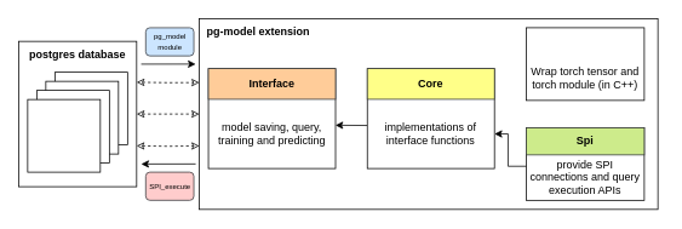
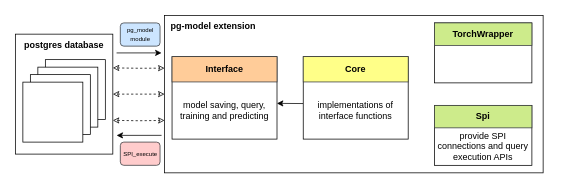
  <mxCell id="0" />
  <mxCell id="1" parent="0" />
  <mxCell id="2" value="" style="group" vertex="1" connectable="0" parent="1"><mxGeometry x="20" y="20" width="709" height="210" as="geometry" /></mxCell>
  <mxCell id="3" style="edgeStyle=orthogonalEdgeStyle;rounded=0;orthogonalLoop=1;jettySize=auto;html=1;exitX=1;exitY=0.5;exitDx=0;exitDy=0;entryX=0;entryY=0.5;entryDx=0;entryDy=0;startArrow=classic;startFill=0;dashed=1;endArrow=classic;endFill=0;" parent="2" source="4" target="20" edge="1"><mxGeometry relative="1" as="geometry" /></mxCell>
  <mxCell id="4" value="" style="rounded=0;whiteSpace=wrap;html=1;" parent="2" vertex="1"><mxGeometry y="25" width="130" height="160" as="geometry" /></mxCell>
  <mxCell id="5" value="&lt;b&gt;postgres database&lt;/b&gt;" style="text;html=1;align=center;verticalAlign=middle;whiteSpace=wrap;rounded=0;" parent="2" vertex="1"><mxGeometry y="25" width="130" height="30" as="geometry" /></mxCell>
  <mxCell id="6" style="edgeStyle=orthogonalEdgeStyle;rounded=0;orthogonalLoop=1;jettySize=auto;html=1;exitX=1;exitY=0.5;exitDx=0;exitDy=0;entryX=0;entryY=0.667;entryDx=0;entryDy=0;startArrow=classic;startFill=0;dashed=1;endArrow=classic;endFill=0;entryPerimeter=0;" parent="2" target="20" edge="1"><mxGeometry relative="1" as="geometry"><mxPoint x="130" y="140" as="sourcePoint" /><mxPoint x="190" y="140" as="targetPoint" /></mxGeometry></mxCell>
  <mxCell id="7" style="edgeStyle=orthogonalEdgeStyle;rounded=0;orthogonalLoop=1;jettySize=auto;html=1;exitX=1;exitY=0.5;exitDx=0;exitDy=0;entryX=0;entryY=0.335;entryDx=0;entryDy=0;startArrow=classic;startFill=0;dashed=1;endArrow=classic;endFill=0;entryPerimeter=0;" parent="2" target="20" edge="1"><mxGeometry relative="1" as="geometry"><mxPoint x="130" y="70" as="sourcePoint" /><mxPoint x="190" y="70" as="targetPoint" /></mxGeometry></mxCell>
  <mxCell id="8" value="" style="endArrow=classic;html=1;rounded=0;entryX=1;entryY=0.844;entryDx=0;entryDy=0;entryPerimeter=0;" parent="2" edge="1"><mxGeometry width="50" height="50" relative="1" as="geometry"><mxPoint x="195" y="160" as="sourcePoint" /><mxPoint x="135" y="160.04" as="targetPoint" /></mxGeometry></mxCell>
  <mxCell id="9" value="" style="rounded=1;whiteSpace=wrap;html=1;fillColor=#ffcccc;strokeColor=#36393d;" parent="2" vertex="1"><mxGeometry x="140" y="169" width="53" height="31" as="geometry" /></mxCell>
  <mxCell id="10" value="" style="endArrow=none;html=1;rounded=0;entryX=1;entryY=0.844;entryDx=0;entryDy=0;entryPerimeter=0;startArrow=classic;startFill=1;endFill=0;" parent="2" edge="1"><mxGeometry width="50" height="50" relative="1" as="geometry"><mxPoint x="195" y="50" as="sourcePoint" /><mxPoint x="135" y="50.04" as="targetPoint" /></mxGeometry></mxCell>
  <mxCell id="11" value="&lt;p style=&quot;line-height: 110%;&quot;&gt;&lt;br&gt;&lt;/p&gt;&lt;p&gt;&lt;/p&gt;" style="rounded=1;whiteSpace=wrap;html=1;fillColor=#cce5ff;strokeColor=#36393d;" parent="2" vertex="1"><mxGeometry x="140" y="10" width="53" height="31" as="geometry" /></mxCell>
  <mxCell id="12" value="&lt;p style=&quot;line-height: 100%;&quot;&gt;&lt;/p&gt;&lt;div&gt;&lt;span style=&quot;font-size: 8px;&quot;&gt;pg_model&lt;/span&gt;&lt;/div&gt;&lt;p&gt;&lt;/p&gt;" style="text;html=1;align=center;verticalAlign=middle;whiteSpace=wrap;rounded=0;" parent="2" vertex="1"><mxGeometry x="141.5" y="9" width="50" height="19.5" as="geometry" /></mxCell>
  <mxCell id="13" value="&lt;p style=&quot;line-height: 100%;&quot;&gt;&lt;/p&gt;&lt;div&gt;&lt;span style=&quot;font-size: 8px;&quot;&gt;module&lt;/span&gt;&lt;/div&gt;&lt;p&gt;&lt;/p&gt;" style="text;html=1;align=center;verticalAlign=middle;whiteSpace=wrap;rounded=0;" parent="2" vertex="1"><mxGeometry x="141.5" y="21.5" width="50" height="19.5" as="geometry" /></mxCell>
  <mxCell id="14" value="&lt;p style=&quot;line-height: 100%;&quot;&gt;&lt;/p&gt;&lt;div&gt;&lt;span style=&quot;font-size: 8px;&quot;&gt;SPI_execute&lt;/span&gt;&lt;/div&gt;&lt;p&gt;&lt;/p&gt;" style="text;html=1;align=center;verticalAlign=middle;whiteSpace=wrap;rounded=0;" parent="2" vertex="1"><mxGeometry x="141.5" y="173.75" width="50" height="19.5" as="geometry" /></mxCell>
  <mxCell id="15" value="" style="group" parent="2" vertex="1" connectable="0"><mxGeometry x="10" y="59" width="110" height="110" as="geometry" /></mxCell>
  <mxCell id="16" value="" style="whiteSpace=wrap;html=1;aspect=fixed;" parent="15" vertex="1"><mxGeometry x="30" width="80" height="80" as="geometry" /></mxCell>
  <mxCell id="17" value="" style="whiteSpace=wrap;html=1;aspect=fixed;" parent="15" vertex="1"><mxGeometry x="20" y="10" width="80" height="80" as="geometry" /></mxCell>
  <mxCell id="18" value="" style="whiteSpace=wrap;html=1;aspect=fixed;" parent="15" vertex="1"><mxGeometry x="10" y="20" width="80" height="80" as="geometry" /></mxCell>
  <mxCell id="19" value="" style="whiteSpace=wrap;html=1;aspect=fixed;" parent="15" vertex="1"><mxGeometry y="30" width="80" height="80" as="geometry" /></mxCell>
  <mxCell id="20" value="" style="rounded=0;whiteSpace=wrap;html=1;" parent="2" vertex="1"><mxGeometry x="199" width="505" height="210" as="geometry" /></mxCell>
  <mxCell id="21" value="&lt;b&gt;pg-model&amp;nbsp;&lt;span style=&quot;background-color: initial;&quot;&gt;extension&lt;/span&gt;&lt;/b&gt;" style="text;html=1;align=center;verticalAlign=middle;whiteSpace=wrap;rounded=0;" parent="2" vertex="1"><mxGeometry x="199" width="130" height="30" as="geometry" /></mxCell>
  <mxCell id="22" value="" style="rounded=0;whiteSpace=wrap;html=1;" parent="2" vertex="1"><mxGeometry x="559" y="10" width="130" height="80" as="geometry" /></mxCell>
- <mxCell id="23" value="Wrap torch tensor and torch module (in C++)" style="text;html=1;align=center;verticalAlign=middle;whiteSpace=wrap;rounded=0;" parent="2" vertex="1"><mxGeometry x="559" y="40" width="130" height="50" as="geometry" /></mxCell>
+ <mxCell id="24" value="&lt;b&gt;TorchWrapper&lt;/b&gt;" style="text;html=1;align=center;verticalAlign=middle;whiteSpace=wrap;rounded=0;strokeColor=#36393d;fillColor=#cdeb8b;" parent="2" vertex="1"><mxGeometry x="559" y="10" width="130" height="30" as="geometry" /></mxCell>
  <mxCell id="25" value="" style="group" parent="2" vertex="1" connectable="0"><mxGeometry x="559" y="120" width="150" height="80" as="geometry" /></mxCell>
  <mxCell id="26" style="edgeStyle=orthogonalEdgeStyle;rounded=0;orthogonalLoop=1;jettySize=auto;html=1;exitX=0.75;exitY=0;exitDx=0;exitDy=0;" parent="25" source="28" target="29" edge="1"><mxGeometry relative="1" as="geometry" /></mxCell>
  <mxCell id="27" value="" style="rounded=0;whiteSpace=wrap;html=1;" parent="25" vertex="1"><mxGeometry width="130" height="80" as="geometry" /></mxCell>
  <mxCell id="28" value="provide SPI connections and query execution APIs" style="text;html=1;align=center;verticalAlign=middle;whiteSpace=wrap;rounded=0;" parent="25" vertex="1"><mxGeometry y="30" width="130" height="50" as="geometry" /></mxCell>
  <mxCell id="29" value="&lt;b&gt;Spi&lt;/b&gt;" style="text;html=1;align=center;verticalAlign=middle;whiteSpace=wrap;rounded=0;strokeColor=#36393d;fillColor=#cdeb8b;" parent="25" vertex="1"><mxGeometry width="130" height="30" as="geometry" /></mxCell>
- <mxCell id="30" style="edgeStyle=orthogonalEdgeStyle;rounded=0;orthogonalLoop=1;jettySize=auto;html=1;exitX=0;exitY=0.25;exitDx=0;exitDy=0;entryX=1;entryY=0.5;entryDx=0;entryDy=0;" parent="2" source="28" target="37" edge="1"><mxGeometry relative="1" as="geometry"><Array as="points"><mxPoint x="539" y="162" /><mxPoint x="539" y="127" /></Array></mxGeometry></mxCell>
  <mxCell id="31" value="" style="endArrow=classic;html=1;rounded=0;exitX=-0.001;exitY=0.378;exitDx=0;exitDy=0;exitPerimeter=0;entryX=0.999;entryY=0.375;entryDx=0;entryDy=0;entryPerimeter=0;" parent="2" source="37" target="34" edge="1"><mxGeometry width="50" height="50" relative="1" as="geometry"><mxPoint x="399" y="170" as="sourcePoint" /><mxPoint x="449" y="120" as="targetPoint" /></mxGeometry></mxCell>
  <mxCell id="32" value="" style="rounded=0;whiteSpace=wrap;html=1;" parent="2" vertex="1"><mxGeometry x="209" y="55" width="140" height="110" as="geometry" /></mxCell>
  <mxCell id="33" value="&lt;b&gt;Interface&lt;/b&gt;" style="text;html=1;align=center;verticalAlign=middle;whiteSpace=wrap;rounded=0;strokeColor=#36393d;fillColor=#ffcc99;" parent="2" vertex="1"><mxGeometry x="209" y="55" width="140" height="33.75" as="geometry" /></mxCell>
  <mxCell id="34" value="model saving, query, training and predicting" style="text;html=1;align=center;verticalAlign=middle;whiteSpace=wrap;rounded=0;" parent="2" vertex="1"><mxGeometry x="209" y="88.75" width="140" height="76.25" as="geometry" /></mxCell>
  <mxCell id="35" value="" style="rounded=0;whiteSpace=wrap;html=1;" parent="2" vertex="1"><mxGeometry x="384" y="55" width="140" height="110.0" as="geometry" /></mxCell>
  <mxCell id="36" value="&lt;b&gt;Core&lt;/b&gt;" style="text;html=1;align=center;verticalAlign=middle;whiteSpace=wrap;rounded=0;strokeColor=#36393d;fillColor=#ffff88;" parent="2" vertex="1"><mxGeometry x="384" y="55" width="140" height="33.75" as="geometry" /></mxCell>
  <mxCell id="37" value="implementations of interface functions" style="text;html=1;align=center;verticalAlign=middle;whiteSpace=wrap;rounded=0;" parent="2" vertex="1"><mxGeometry x="384" y="88.75" width="140" height="76.25" as="geometry" /></mxCell>
